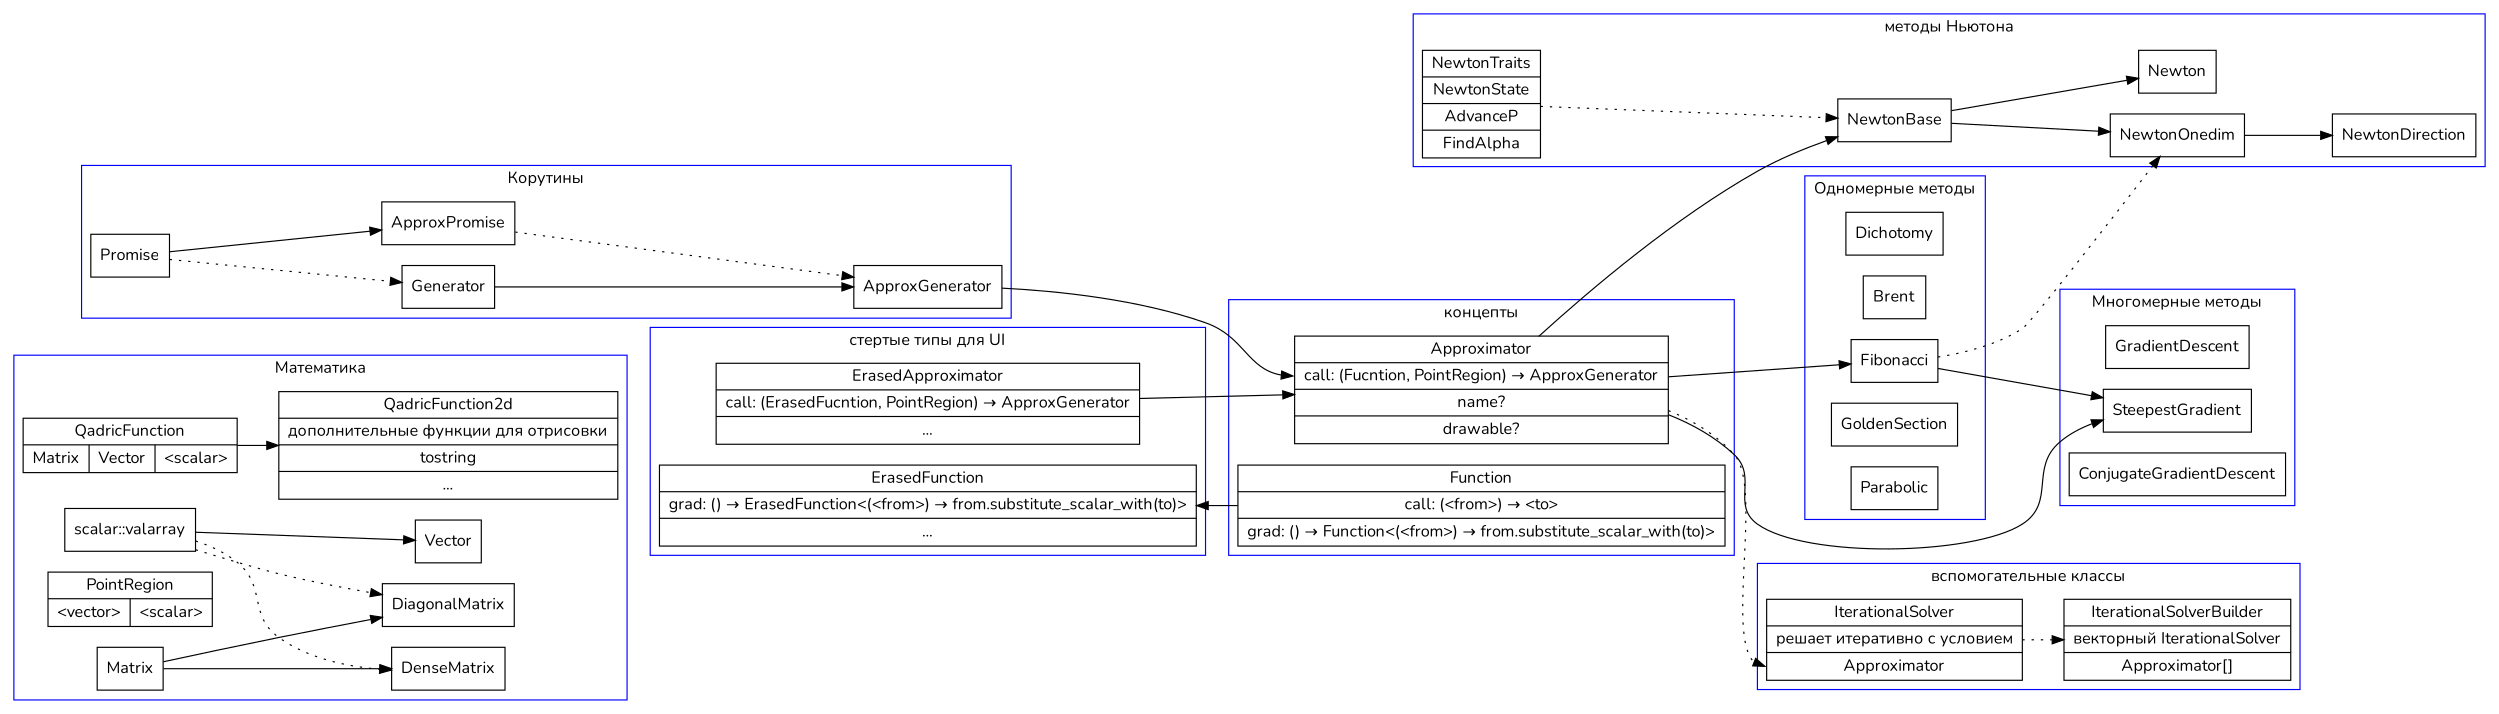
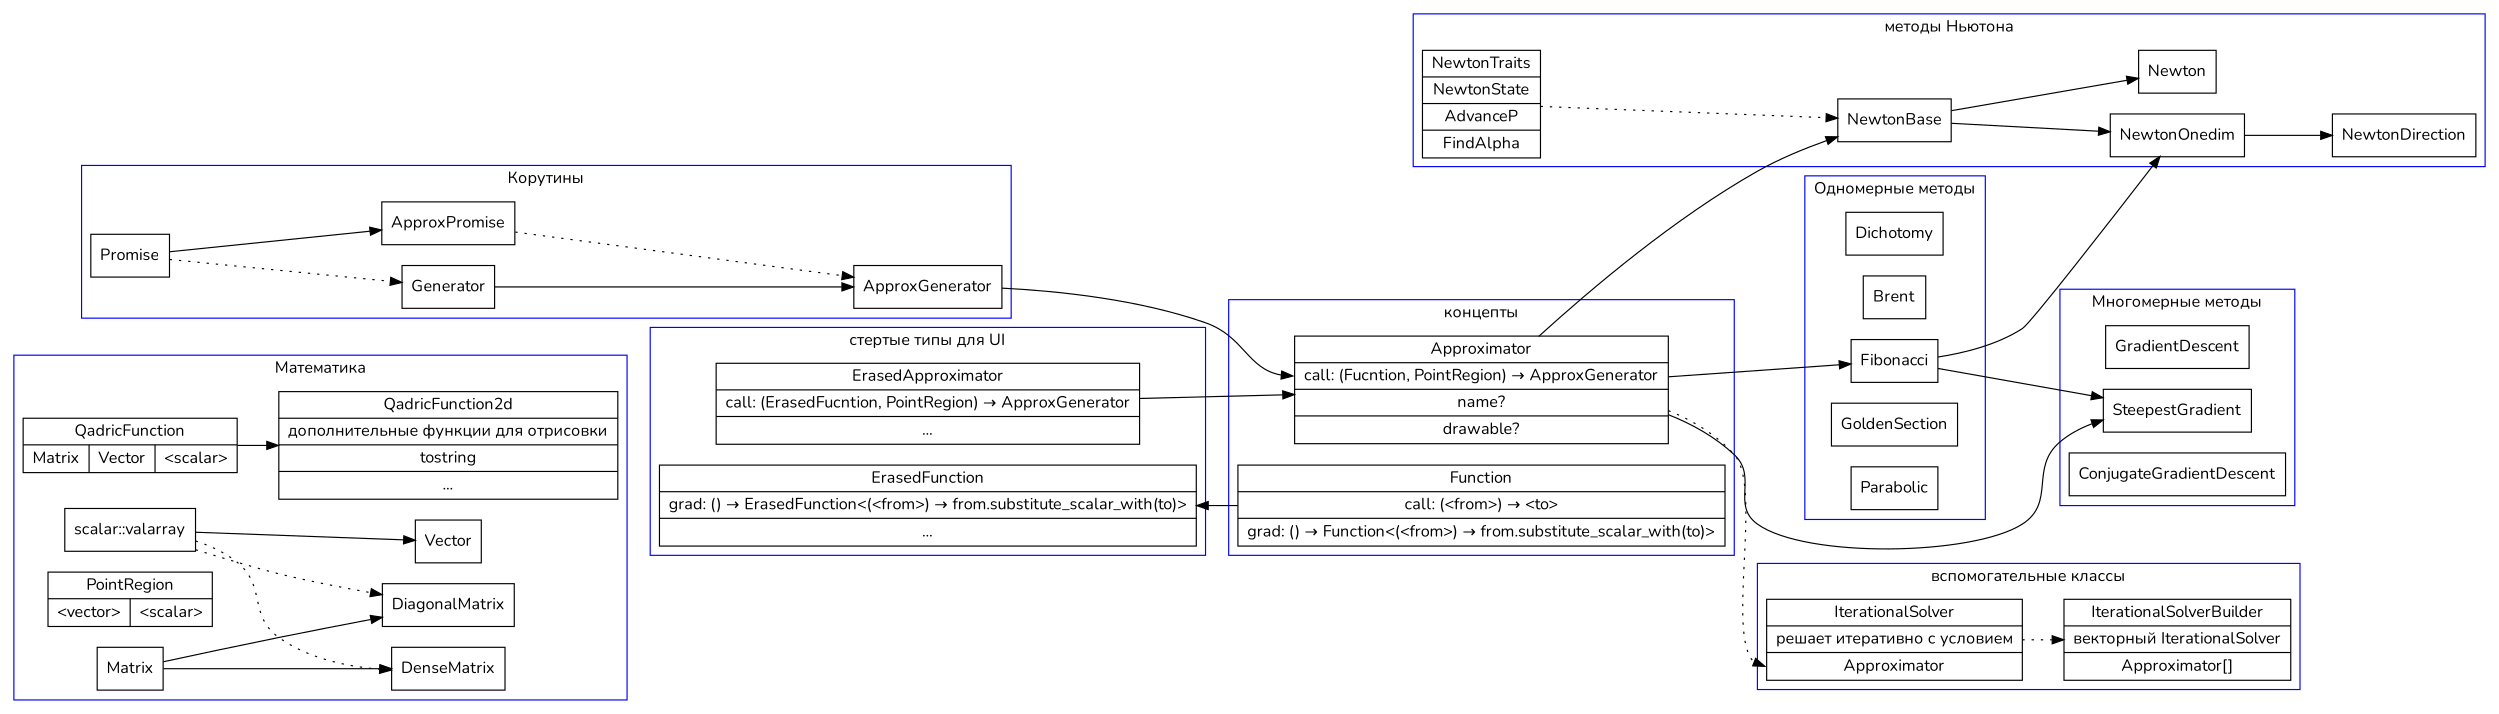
  digraph {
    compound=true
    fontname=Nunito
    rankdir=LR
    node [fontname=Nunito shape=record]
    edge [fontname=Nunito]
    n1 [label="scalar::valarray"]
    Vector
    DenseMatrix
    DiagonalMatrix
    n5 [label="QadricFunction|{Matrix|Vector|\<scalar\>}"]
    n6 [label="QadricFunction2d|дополнительные функции для отрисовки|tostring|..."]
    n7 [label="PointRegion|{\<vector\>|\<scalar\>}"]
    Matrix
    Dichotomy
    Brent
    Fibonacci
    GoldenSection
    Parabolic
    GradientDescent
    SteepestGradient
    ConjugateGradientDescent
    NewtonBase
    Newton
    NewtonOnedim
    n20 [label="NewtonTraits|NewtonState|AdvanceP|FindAlpha"]
    NewtonDirection
    Promise
    Generator
    ApproxPromise
    ApproxGenerator
    n26 [label="Function|call: (\<from\>) → \<to\>|grad: () → Function\<(\<from\>) → from.substitute_scalar_with(to)\>"]
    n27 [label="Approximator|<f1>call: (Fucntion, PointRegion) → ApproxGenerator|name?|drawable?"]
    n28 [label="IterationalSolver|решает итеративно с условием|<f1>Approximator"]
    n29 [label="IterationalSolverBuilder|векторный IterationalSolver|Approximator[]"]
    n30 [label="ErasedFunction|grad: () → ErasedFunction\<(\<from\>) → from.substitute_scalar_with(to)\>|..."]
    n31 [label="ErasedApproximator|call: (ErasedFucntion, PointRegion) → ApproxGenerator|..."]
    subgraph cluster_1 {
      color=blue
      label="Математика"
      n1
      Vector
      DenseMatrix
      DiagonalMatrix
      n5
      n6
      n7
      Matrix
    }
    subgraph cluster_2 {
      color=blue
      label="Одномерные методы"
      Dichotomy
      Brent
      Fibonacci
      GoldenSection
      Parabolic
    }
    subgraph cluster_3 {
      color=blue
      label="Многомерные методы"
      GradientDescent
      SteepestGradient
      ConjugateGradientDescent
    }
    subgraph cluster_4 {
      color=blue
      label="методы Ньютона"
      NewtonBase
      Newton
      NewtonOnedim
      n20
      NewtonDirection
    }
    subgraph cluster_5 {
      color=blue
      label="Корутины"
      Promise
      Generator
      ApproxPromise
      ApproxGenerator
    }
    subgraph cluster_6 {
      color=blue
      label="концепты"
      n26
      n27
    }
    subgraph cluster_7 {
      color=blue
      label="вспомогательные классы"
      n28
      n29
    }
    subgraph cluster_8 {
      color=blue
      label="стертые типы для UI"
      n30
      n31
    }
    n1 -> Vector
    n1 -> DenseMatrix [style=dotted]
    n1 -> DiagonalMatrix [style=dotted]
    n5 -> n6
    Matrix -> DenseMatrix
    Matrix -> DiagonalMatrix
    Fibonacci -> SteepestGradient
-   Fibonacci -> NewtonOnedim [style=dotted]
+   Fibonacci -> NewtonOnedim
    NewtonBase -> Newton
    NewtonBase -> NewtonOnedim
    NewtonOnedim -> NewtonDirection
    n20 -> NewtonBase [style=dotted]
    Promise -> Generator [style=dotted]
    Promise -> ApproxPromise
    Generator -> ApproxGenerator
    ApproxPromise -> ApproxGenerator [style=dotted]
    ApproxGenerator -> n27 [headport=f1]
    n26 -> n30
    n27 -> Fibonacci
    n27 -> SteepestGradient
    n27 -> NewtonBase
    n27 -> n28 [headport=f1 style=dotted]
    n28 -> n29 [style=dotted]
    n31 -> n27
  }
